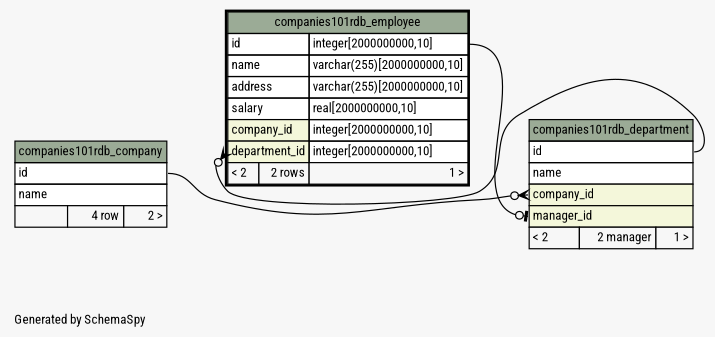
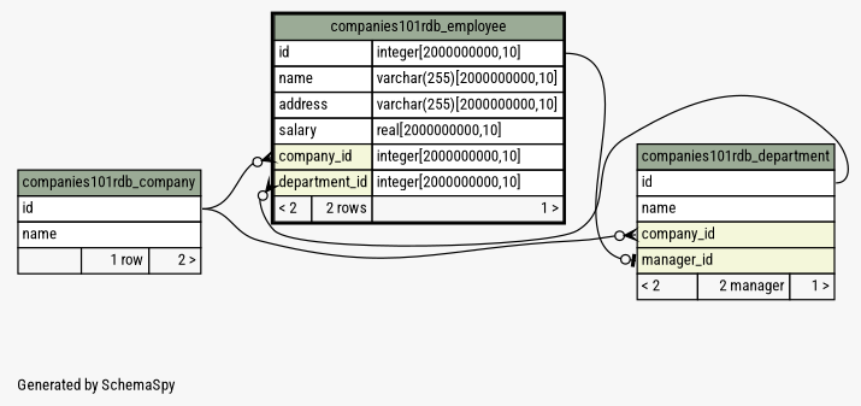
  digraph {
    bgcolor="#f7f7f7"
    fontname="Roboto Condensed"
    fontsize=11
    label="\nGenerated by SchemaSpy"
    labeljust=l
    nodesep=0.18
    rankdir=RL
    ranksep=0.46
    node [fontname="Roboto Condensed" fontsize=11 shape=plaintext]
    edge [arrowhead=none arrowsize=0.8 arrowtail=crowodot dir=back fontname="Roboto Condensed" headport="id:e" tailport="company_id:w"]
    n1 [label=<     <TABLE BORDER="0" CELLBORDER="1" CELLSPACING="0" BGCOLOR="#ffffff">       <TR><TD COLSPAN="3" BGCOLOR="#9bab96" ALIGN="CENTER">companies101rdb_department</TD></TR>       <TR><TD PORT="id" COLSPAN="3" ALIGN="LEFT">id</TD></TR>       <TR><TD PORT="name" COLSPAN="3" ALIGN="LEFT">name</TD></TR>       <TR><TD PORT="company_id" COLSPAN="3" BGCOLOR="#f4f7da" ALIGN="LEFT">company_id</TD></TR>       <TR><TD PORT="manager_id" COLSPAN="3" BGCOLOR="#f4f7da" ALIGN="LEFT">manager_id</TD></TR>       <TR><TD ALIGN="LEFT" BGCOLOR="#f7f7f7">&lt; 2</TD><TD ALIGN="RIGHT" BGCOLOR="#f7f7f7">2 manager</TD><TD ALIGN="RIGHT" BGCOLOR="#f7f7f7">1 &gt;</TD></TR>     </TABLE>>]
-   n2 [label=<     <TABLE BORDER="0" CELLBORDER="1" CELLSPACING="0" BGCOLOR="#ffffff">       <TR><TD COLSPAN="3" BGCOLOR="#9bab96" ALIGN="CENTER">companies101rdb_company</TD></TR>       <TR><TD PORT="id" COLSPAN="3" ALIGN="LEFT">id</TD></TR>       <TR><TD PORT="name" COLSPAN="3" ALIGN="LEFT">name</TD></TR>       <TR><TD ALIGN="LEFT" BGCOLOR="#f7f7f7">  </TD><TD ALIGN="RIGHT" BGCOLOR="#f7f7f7">4 row</TD><TD ALIGN="RIGHT" BGCOLOR="#f7f7f7">2 &gt;</TD></TR>     </TABLE>>]
+   n2 [label=<     <TABLE BORDER="0" CELLBORDER="1" CELLSPACING="0" BGCOLOR="#ffffff">       <TR><TD COLSPAN="3" BGCOLOR="#9bab96" ALIGN="CENTER">companies101rdb_company</TD></TR>       <TR><TD PORT="id" COLSPAN="3" ALIGN="LEFT">id</TD></TR>       <TR><TD PORT="name" COLSPAN="3" ALIGN="LEFT">name</TD></TR>       <TR><TD ALIGN="LEFT" BGCOLOR="#f7f7f7">  </TD><TD ALIGN="RIGHT" BGCOLOR="#f7f7f7">1 row</TD><TD ALIGN="RIGHT" BGCOLOR="#f7f7f7">2 &gt;</TD></TR>     </TABLE>>]
    n3 [label=<     <TABLE BORDER="2" CELLBORDER="1" CELLSPACING="0" BGCOLOR="#ffffff">       <TR><TD COLSPAN="3" BGCOLOR="#9bab96" ALIGN="CENTER">companies101rdb_employee</TD></TR>       <TR><TD PORT="id" COLSPAN="2" ALIGN="LEFT">id</TD><TD PORT="id.type" ALIGN="LEFT">integer[2000000000,10]</TD></TR>       <TR><TD PORT="name" COLSPAN="2" ALIGN="LEFT">name</TD><TD PORT="name.type" ALIGN="LEFT">varchar(255)[2000000000,10]</TD></TR>       <TR><TD PORT="address" COLSPAN="2" ALIGN="LEFT">address</TD><TD PORT="address.type" ALIGN="LEFT">varchar(255)[2000000000,10]</TD></TR>       <TR><TD PORT="salary" COLSPAN="2" ALIGN="LEFT">salary</TD><TD PORT="salary.type" ALIGN="LEFT">real[2000000000,10]</TD></TR>       <TR><TD PORT="company_id" COLSPAN="2" BGCOLOR="#f4f7da" ALIGN="LEFT">company_id</TD><TD PORT="company_id.type" ALIGN="LEFT">integer[2000000000,10]</TD></TR>       <TR><TD PORT="department_id" COLSPAN="2" BGCOLOR="#f4f7da" ALIGN="LEFT">department_id</TD><TD PORT="department_id.type" ALIGN="LEFT">integer[2000000000,10]</TD></TR>       <TR><TD ALIGN="LEFT" BGCOLOR="#f7f7f7">&lt; 2</TD><TD ALIGN="RIGHT" BGCOLOR="#f7f7f7">2 rows</TD><TD ALIGN="RIGHT" BGCOLOR="#f7f7f7">1 &gt;</TD></TR>     </TABLE>>]
    n1 -> n2
    n1 -> n3 [arrowtail=teeodot headport="id.type:e" tailport="manager_id:w"]
    n3 -> n1 [tailport="department_id:w"]
+   n3 -> n2
  }
